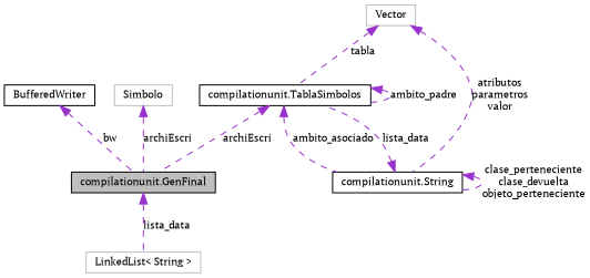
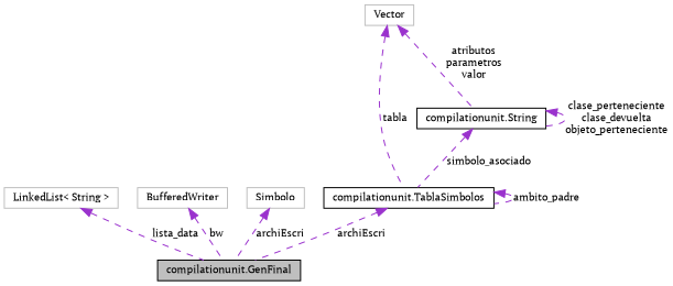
  digraph {
    fontname="PT Serif"
    node [color=grey75 fillcolor=white fontname="PT Serif" fontsize=10 shape=record style=filled]
    edge [color=darkorchid3 dir=back fontname="PT Serif" fontsize=10 labelfontname=Helvetica labelfontsize=10 style=dashed]
    n1 [color=black fillcolor=grey75 fontcolor=black height=0.2 label="compilationunit.GenFinal" width=0.4]
    n2 [height=0.2 label="LinkedList\< String \>" width=0.4]
-   n3 [color=black height=0.2 label=BufferedWriter width=0.4]
+   n3 [height=0.2 label=BufferedWriter width=0.4]
    n4 [height=0.2 label=Simbolo width=0.4]
    n5 [color=black height=0.2 label="compilationunit.TablaSimbolos" width=0.4]
    n6 [color=black height=0.2 label="compilationunit.String" width=0.4]
    n7 [height=0.2 label=Vector width=0.4]
-   n1 -> n2 [label=lista_data]
+   n2 -> n1 [label=lista_data]
    n3 -> n1 [label=bw]
    n4 -> n1 [label=archiEscri]
    n5 -> n1 [label=archiEscri]
    n5 -> n5 [label=ambito_padre]
-   n5 -> n6 [label=ambito_asociado]
-   n6 -> n5 [label=lista_data]
+   n6 -> n5 [label=simbolo_asociado]
    n6 -> n6 [label="clase_perteneciente\nclase_devuelta\nobjeto_perteneciente"]
    n7 -> n5 [label=tabla]
    n7 -> n6 [label="atributos\nparametros\nvalor"]
  }
